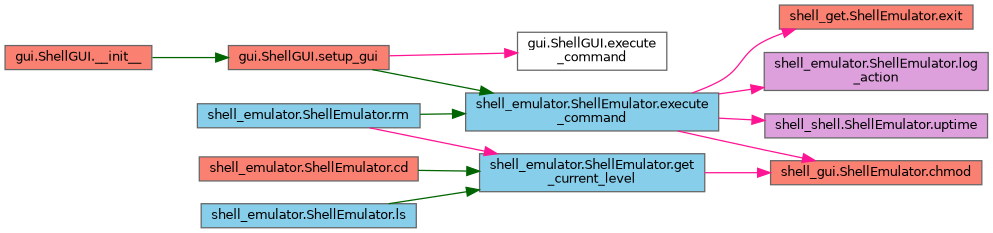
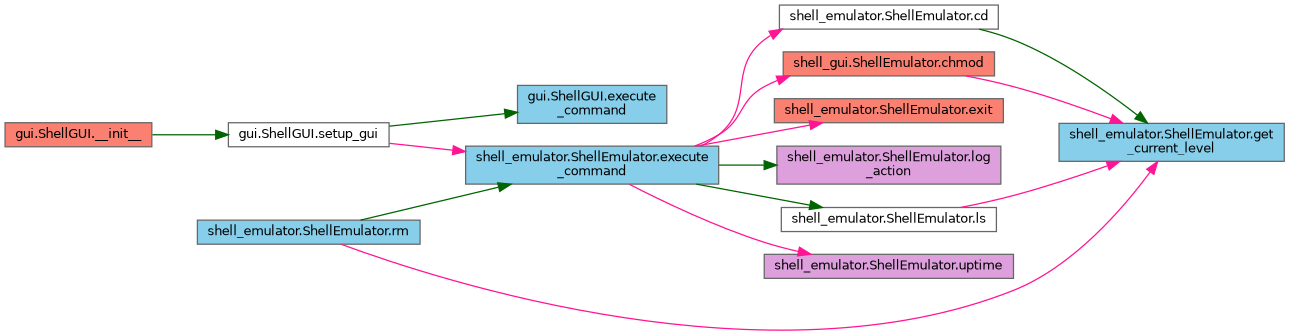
  digraph {
    rankdir=LR
    node [color=grey40 fillcolor=skyblue fontname=Helvetica fontsize=10 shape=box style=filled]
    edge [color=deeppink fontname=Helvetica fontsize=10 labelfontname=Helvetica labelfontsize=10 style=solid]
    n1 [color=gray40 fillcolor=salmon fontcolor=black height=0.2 label="gui.ShellGUI.__init__" width=0.4]
-   n2 [fillcolor=salmon height=0.2 label="gui.ShellGUI.setup_gui" width=0.4]
-   n3 [fillcolor=white height=0.2 label="gui.ShellGUI.execute\l_command" width=0.4]
+   n2 [fillcolor=white height=0.2 label="gui.ShellGUI.setup_gui" width=0.4]
+   n3 [height=0.2 label="gui.ShellGUI.execute\l_command" width=0.4]
    n4 [height=0.2 label="shell_emulator.ShellEmulator.execute\l_command" width=0.4]
-   n5 [fillcolor=salmon height=0.2 label="shell_emulator.ShellEmulator.cd" width=0.4]
+   n5 [fillcolor=white height=0.2 label="shell_emulator.ShellEmulator.cd" width=0.4]
    n6 [fillcolor=salmon height=0.2 label="shell_gui.ShellEmulator.chmod" width=0.4]
-   n7 [fillcolor=salmon height=0.2 label="shell_get.ShellEmulator.exit" width=0.4]
+   n7 [fillcolor=salmon height=0.2 label="shell_emulator.ShellEmulator.exit" width=0.4]
    n8 [fillcolor=plum height=0.2 label="shell_emulator.ShellEmulator.log\l_action" width=0.4]
-   n9 [height=0.2 label="shell_emulator.ShellEmulator.ls" width=0.4]
-   n10 [fillcolor=plum height=0.2 label="shell_shell.ShellEmulator.uptime" width=0.4]
+   n9 [fillcolor=white height=0.2 label="shell_emulator.ShellEmulator.ls" width=0.4]
+   n10 [fillcolor=plum height=0.2 label="shell_emulator.ShellEmulator.uptime" width=0.4]
    n11 [height=0.2 label="shell_emulator.ShellEmulator.get\l_current_level" width=0.4]
    n12 [height=0.2 label="shell_emulator.ShellEmulator.rm" width=0.4]
    n1 -> n2 [color=darkgreen]
-   n2 -> n3
-   n2 -> n4 [color=darkgreen]
+   n2 -> n3 [color=darkgreen]
+   n2 -> n4
+   n4 -> n5
    n4 -> n6
    n4 -> n7
-   n4 -> n8
+   n4 -> n8 [color=darkgreen]
+   n4 -> n9 [color=darkgreen]
    n4 -> n10
    n5 -> n11 [color=darkgreen]
-   n11 -> n6
-   n9 -> n11 [color=darkgreen]
+   n6 -> n11
+   n9 -> n11
    n12 -> n4 [color=darkgreen]
    n12 -> n11
  }
